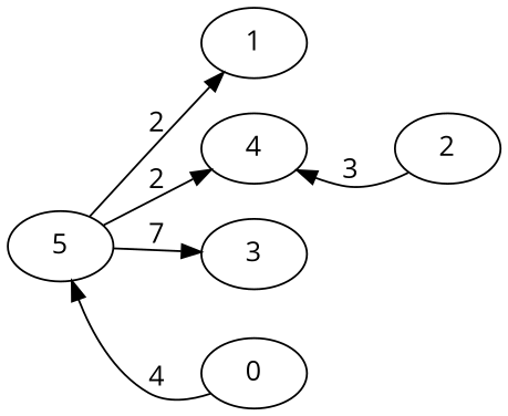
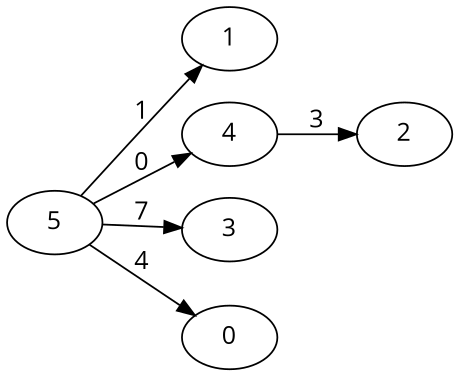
  digraph {
    fontname="Open Sans"
    rankdir=LR
    node [fontname="Open Sans"]
    edge [fontname="Open Sans"]
    5
    1
    4
    3
    2
    0
-   5 -> 1 [label=2]
-   5 -> 4 [label=2]
+   5 -> 1 [label=1]
+   5 -> 4 [label=0]
    5 -> 3 [label=7]
-   2 -> 4 [label=3]
-   0 -> 5 [label=4]
+   4 -> 2 [label=3]
+   5 -> 0 [label=4]
  }
